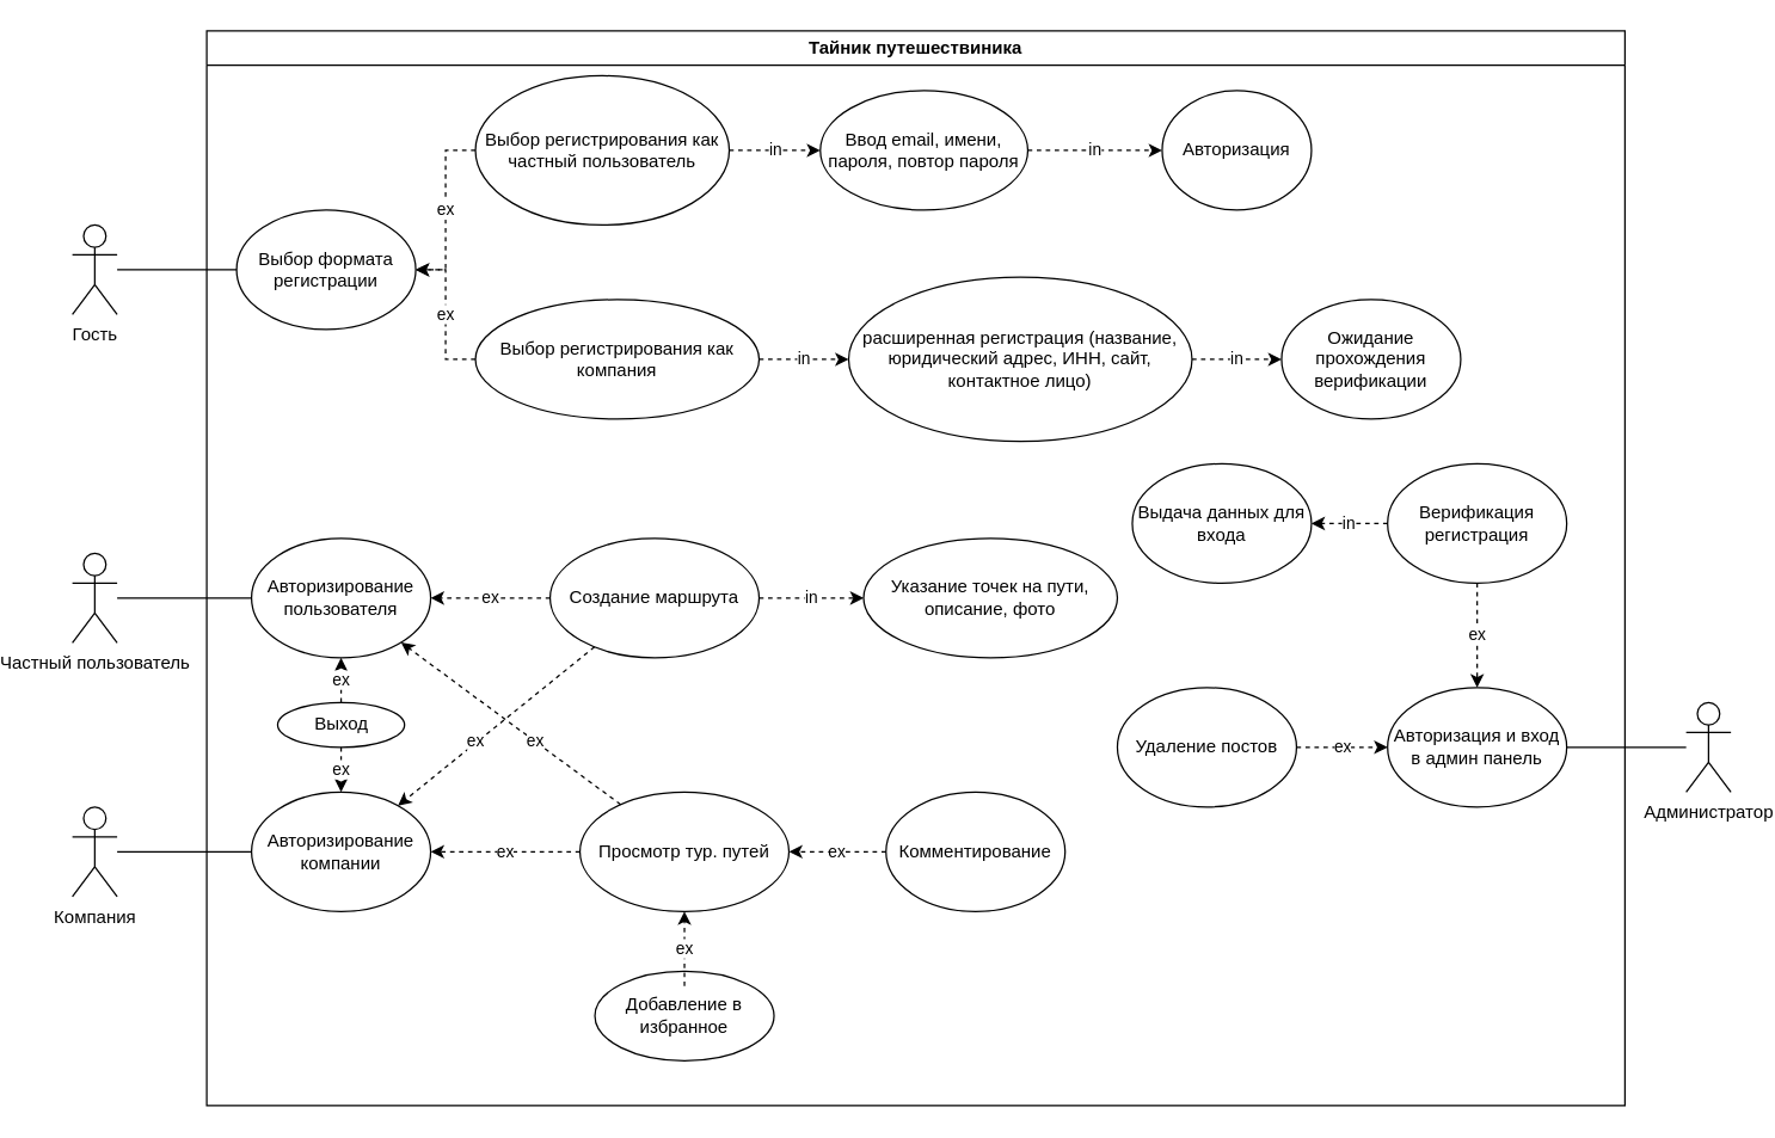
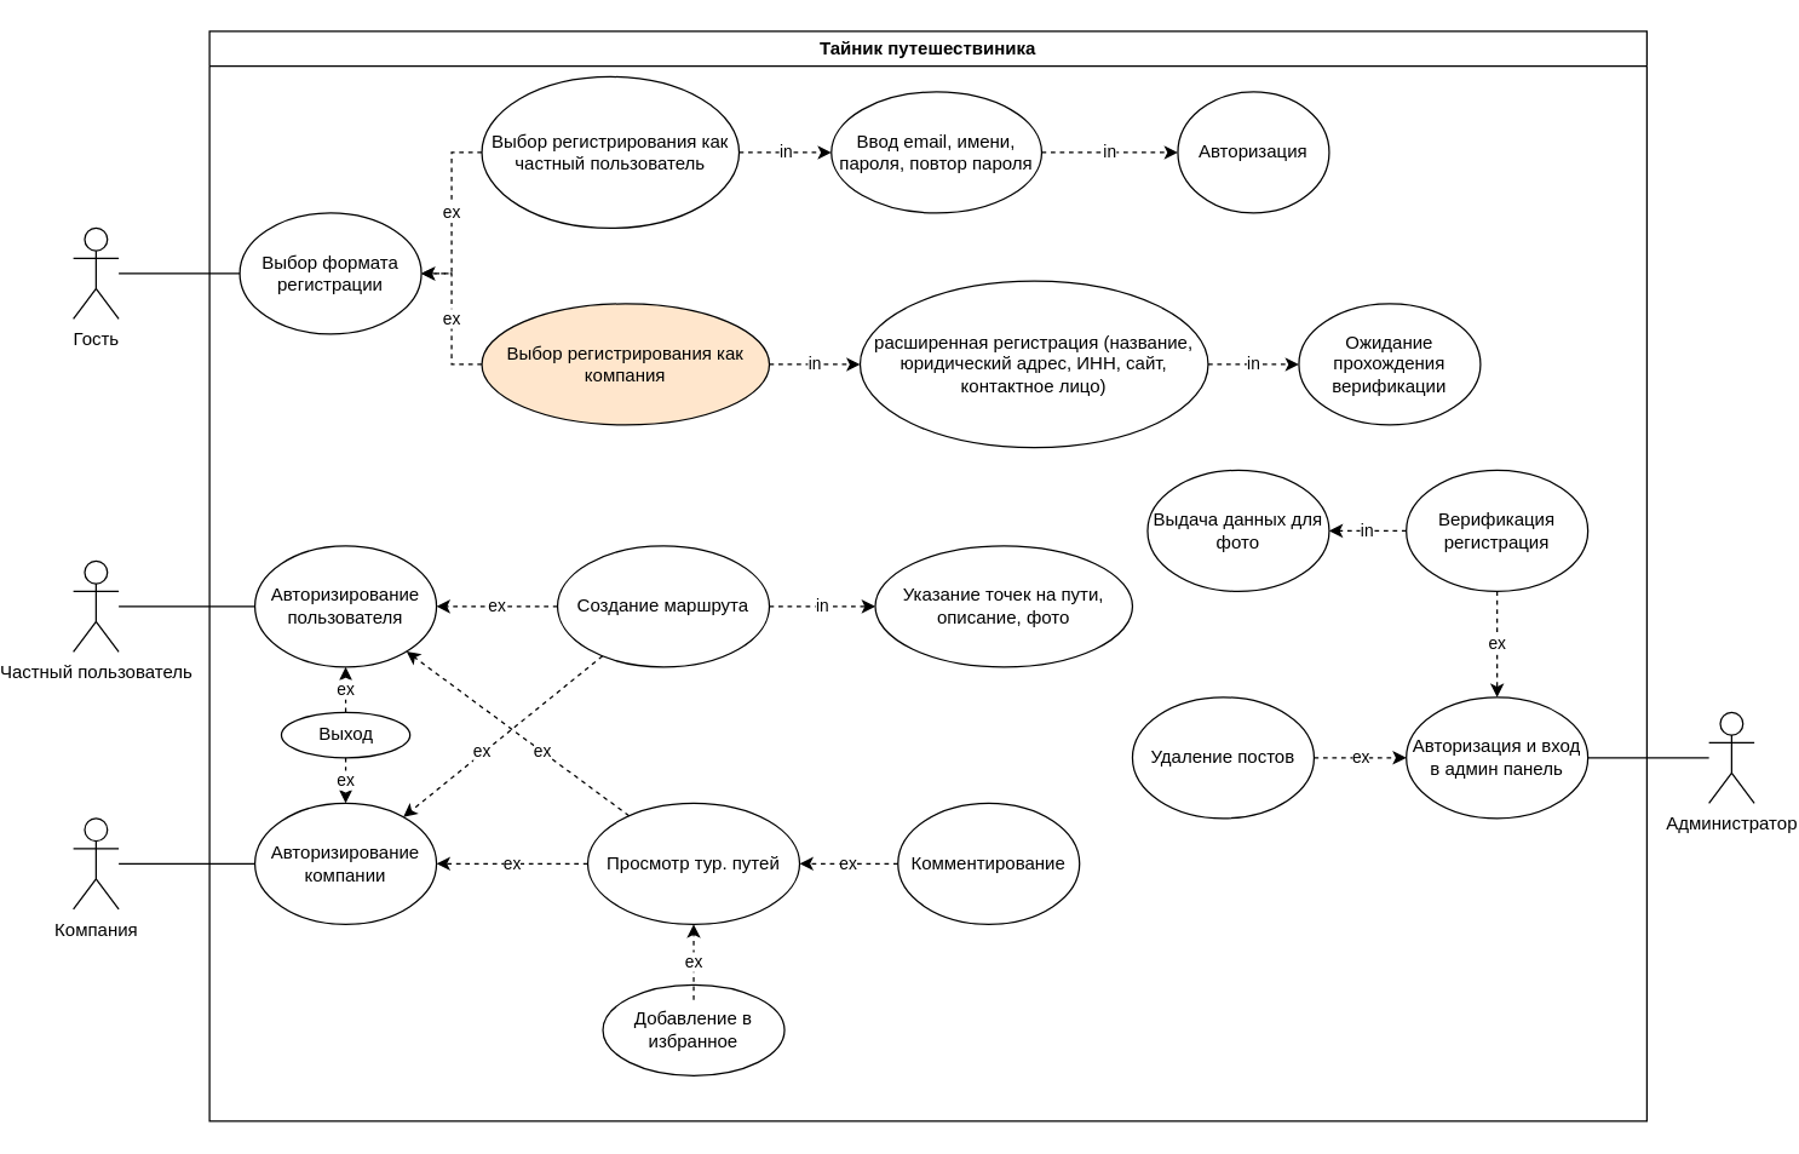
  <mxCell id="0" />
  <mxCell id="1" parent="0" />
  <mxCell id="2" value="Частный пользователь" style="shape=umlActor;verticalLabelPosition=bottom;verticalAlign=top;html=1;outlineConnect=0;" parent="1" vertex="1"><mxGeometry x="20" y="370" width="30" height="60" as="geometry" /></mxCell>
  <mxCell id="3" value="Компания" style="shape=umlActor;verticalLabelPosition=bottom;verticalAlign=top;html=1;outlineConnect=0;" parent="1" vertex="1"><mxGeometry x="20" y="540" width="30" height="60" as="geometry" /></mxCell>
  <mxCell id="4" value="Администратор" style="shape=umlActor;verticalLabelPosition=bottom;verticalAlign=top;html=1;outlineConnect=0;" parent="1" vertex="1"><mxGeometry x="1101" y="470" width="30" height="60" as="geometry" /></mxCell>
  <mxCell id="5" value="Гость" style="shape=umlActor;verticalLabelPosition=bottom;verticalAlign=top;html=1;outlineConnect=0;" parent="1" vertex="1"><mxGeometry x="20" y="150" width="30" height="60" as="geometry" /></mxCell>
  <mxCell id="6" value="Выбор формата регистрации" style="ellipse;whiteSpace=wrap;html=1;" parent="1" vertex="1"><mxGeometry x="130" y="140" width="120" height="80" as="geometry" /></mxCell>
  <mxCell id="7" value="" style="endArrow=none;html=1;rounded=0;" parent="1" source="5" target="6" edge="1"><mxGeometry width="50" height="50" relative="1" as="geometry"><mxPoint x="90" y="320" as="sourcePoint" /><mxPoint x="140" y="270" as="targetPoint" /></mxGeometry></mxCell>
  <mxCell id="8" value="ex" style="edgeStyle=orthogonalEdgeStyle;rounded=0;orthogonalLoop=1;jettySize=auto;html=1;entryX=1;entryY=0.5;entryDx=0;entryDy=0;dashed=1;" edge="1" parent="1" source="10" target="6"><mxGeometry relative="1" as="geometry" /></mxCell>
  <mxCell id="9" value="in" style="edgeStyle=orthogonalEdgeStyle;rounded=0;orthogonalLoop=1;jettySize=auto;html=1;dashed=1;" edge="1" parent="1" source="10" target="15"><mxGeometry relative="1" as="geometry"><mxPoint x="480" y="100" as="targetPoint" /></mxGeometry></mxCell>
  <mxCell id="10" value="Выбор регистрирования как частный пользователь" style="ellipse;whiteSpace=wrap;html=1;" vertex="1" parent="1"><mxGeometry x="290" y="50" width="170" height="100" as="geometry" /></mxCell>
  <mxCell id="11" value="ex" style="edgeStyle=orthogonalEdgeStyle;rounded=0;orthogonalLoop=1;jettySize=auto;html=1;dashed=1;" edge="1" parent="1" source="13" target="6"><mxGeometry relative="1" as="geometry" /></mxCell>
  <mxCell id="12" value="in" style="edgeStyle=orthogonalEdgeStyle;rounded=0;orthogonalLoop=1;jettySize=auto;html=1;dashed=1;" edge="1" parent="1" source="13" target="16"><mxGeometry relative="1" as="geometry" /></mxCell>
- <mxCell id="13" value="Выбор регистрирования как компания" style="ellipse;whiteSpace=wrap;html=1;" vertex="1" parent="1"><mxGeometry x="290" y="200" width="190" height="80" as="geometry" /></mxCell>
+ <mxCell id="13" value="Выбор регистрирования как компания" style="ellipse;whiteSpace=wrap;html=1;fillColor=#ffe6cc;" vertex="1" parent="1"><mxGeometry x="290" y="200" width="190" height="80" as="geometry" /></mxCell>
  <mxCell id="14" value="in" style="edgeStyle=orthogonalEdgeStyle;rounded=0;orthogonalLoop=1;jettySize=auto;html=1;dashed=1;" edge="1" parent="1" source="15" target="45"><mxGeometry relative="1" as="geometry"><Array as="points"><mxPoint x="850" y="100" /><mxPoint x="850" y="100" /></Array></mxGeometry></mxCell>
  <mxCell id="15" value="Ввод email, имени, пароля, повтор пароля" style="ellipse;whiteSpace=wrap;html=1;" vertex="1" parent="1"><mxGeometry x="521" y="60" width="139" height="80" as="geometry" /></mxCell>
  <mxCell id="16" value="расширенная регистрация (название, юридический адрес, ИНН, сайт, контактное лицо)" style="ellipse;whiteSpace=wrap;html=1;" vertex="1" parent="1"><mxGeometry x="540" y="185" width="230" height="110" as="geometry" /></mxCell>
  <mxCell id="17" value="Авторизирование пользователя" style="ellipse;whiteSpace=wrap;html=1;" vertex="1" parent="1"><mxGeometry x="140" y="360" width="120" height="80" as="geometry" /></mxCell>
  <mxCell id="18" value="Авторизирование компании" style="ellipse;whiteSpace=wrap;html=1;" vertex="1" parent="1"><mxGeometry x="140" y="530" width="120" height="80" as="geometry" /></mxCell>
  <mxCell id="19" value="" style="endArrow=none;html=1;rounded=0;" edge="1" parent="1" source="2" target="17"><mxGeometry width="50" height="50" relative="1" as="geometry"><mxPoint x="180" y="440" as="sourcePoint" /><mxPoint x="230" y="390" as="targetPoint" /></mxGeometry></mxCell>
  <mxCell id="20" value="" style="endArrow=none;html=1;rounded=0;" edge="1" parent="1" source="3" target="18"><mxGeometry width="50" height="50" relative="1" as="geometry"><mxPoint x="70" y="540" as="sourcePoint" /><mxPoint x="120" y="490" as="targetPoint" /></mxGeometry></mxCell>
  <mxCell id="21" value="Авторизация и вход в админ панель" style="ellipse;whiteSpace=wrap;html=1;" vertex="1" parent="1"><mxGeometry x="901" y="460" width="120" height="80" as="geometry" /></mxCell>
  <mxCell id="22" value="" style="endArrow=none;html=1;rounded=0;" edge="1" parent="1" source="21" target="4"><mxGeometry width="50" height="50" relative="1" as="geometry"><mxPoint x="1021" y="510" as="sourcePoint" /><mxPoint x="1071" y="460" as="targetPoint" /></mxGeometry></mxCell>
  <mxCell id="23" value="Верификация регистрация" style="ellipse;whiteSpace=wrap;html=1;" vertex="1" parent="1"><mxGeometry x="901" y="310" width="120" height="80" as="geometry" /></mxCell>
  <mxCell id="24" value="ex" style="endArrow=classic;html=1;rounded=0;dashed=1;" edge="1" parent="1" source="23" target="21"><mxGeometry width="50" height="50" relative="1" as="geometry"><mxPoint x="1010" y="410" as="sourcePoint" /><mxPoint x="1060" y="360" as="targetPoint" /></mxGeometry></mxCell>
  <mxCell id="25" value="Создание маршрута" style="ellipse;whiteSpace=wrap;html=1;" vertex="1" parent="1"><mxGeometry x="340" y="360" width="140" height="80" as="geometry" /></mxCell>
  <mxCell id="26" value="ex" style="endArrow=classic;html=1;rounded=0;dashed=1;" edge="1" parent="1" source="25" target="17"><mxGeometry width="50" height="50" relative="1" as="geometry"><mxPoint x="369.999" y="396.038" as="sourcePoint" /><mxPoint x="448.999" y="429.997" as="targetPoint" /></mxGeometry></mxCell>
- <mxCell id="27" value="Выдача данных для входа" style="ellipse;whiteSpace=wrap;html=1;" vertex="1" parent="1"><mxGeometry x="730" y="310" width="120" height="80" as="geometry" /></mxCell>
+ <mxCell id="27" value="Выдача данных для фото" style="ellipse;whiteSpace=wrap;html=1;" vertex="1" parent="1"><mxGeometry x="730" y="310" width="120" height="80" as="geometry" /></mxCell>
  <mxCell id="28" value="in" style="endArrow=classic;html=1;rounded=0;dashed=1;" edge="1" parent="1" source="23" target="27"><mxGeometry width="50" height="50" relative="1" as="geometry"><mxPoint x="750" y="440" as="sourcePoint" /><mxPoint x="800" y="390" as="targetPoint" /></mxGeometry></mxCell>
  <mxCell id="29" value="ex" style="endArrow=classic;html=1;rounded=0;dashed=1;" edge="1" parent="1" source="25" target="18"><mxGeometry x="0.203" y="-1" width="50" height="50" relative="1" as="geometry"><mxPoint x="450" y="610" as="sourcePoint" /><mxPoint x="360" y="550" as="targetPoint" /><mxPoint as="offset" /></mxGeometry></mxCell>
  <mxCell id="30" value="Указание точек на пути, описание, фото" style="ellipse;whiteSpace=wrap;html=1;" vertex="1" parent="1"><mxGeometry x="550" y="360" width="170" height="80" as="geometry" /></mxCell>
  <mxCell id="31" value="in" style="endArrow=classic;html=1;rounded=0;dashed=1;" edge="1" parent="1" source="25" target="30"><mxGeometry width="50" height="50" relative="1" as="geometry"><mxPoint x="440" y="570" as="sourcePoint" /><mxPoint x="490" y="520" as="targetPoint" /></mxGeometry></mxCell>
  <mxCell id="32" value="Просмотр тур. путей" style="ellipse;whiteSpace=wrap;html=1;" vertex="1" parent="1"><mxGeometry x="360" y="530" width="140" height="80" as="geometry" /></mxCell>
  <mxCell id="33" value="ex" style="endArrow=classic;html=1;rounded=0;dashed=1;" edge="1" parent="1" source="32" target="17"><mxGeometry x="-0.226" width="50" height="50" relative="1" as="geometry"><mxPoint x="330" y="530" as="sourcePoint" /><mxPoint x="380" y="480" as="targetPoint" /><mxPoint as="offset" /></mxGeometry></mxCell>
  <mxCell id="34" value="ex" style="endArrow=classic;html=1;rounded=0;dashed=1;" edge="1" parent="1" source="32" target="18"><mxGeometry width="50" height="50" relative="1" as="geometry"><mxPoint x="330" y="450" as="sourcePoint" /><mxPoint x="380" y="400" as="targetPoint" /></mxGeometry></mxCell>
  <mxCell id="35" value="Комментирование" style="ellipse;whiteSpace=wrap;html=1;" vertex="1" parent="1"><mxGeometry x="565" y="530" width="120" height="80" as="geometry" /></mxCell>
  <mxCell id="36" value="ex" style="endArrow=classic;html=1;rounded=0;dashed=1;" edge="1" parent="1" source="35" target="32"><mxGeometry width="50" height="50" relative="1" as="geometry"><mxPoint x="500" y="690" as="sourcePoint" /><mxPoint x="550" y="640" as="targetPoint" /></mxGeometry></mxCell>
  <mxCell id="37" value="Добавление в избранное" style="ellipse;whiteSpace=wrap;html=1;" vertex="1" parent="1"><mxGeometry x="370" y="650" width="120" height="60" as="geometry" /></mxCell>
  <mxCell id="38" value="ex" style="endArrow=classic;html=1;rounded=0;dashed=1;" edge="1" parent="1" target="32"><mxGeometry width="50" height="50" relative="1" as="geometry"><mxPoint x="430" y="660" as="sourcePoint" /><mxPoint x="260" y="650" as="targetPoint" /></mxGeometry></mxCell>
  <mxCell id="39" value="Удаление постов" style="ellipse;whiteSpace=wrap;html=1;" vertex="1" parent="1"><mxGeometry x="720" y="460" width="120" height="80" as="geometry" /></mxCell>
  <mxCell id="40" value="ex" style="endArrow=classic;html=1;rounded=0;dashed=1;" edge="1" parent="1" source="39" target="21"><mxGeometry width="50" height="50" relative="1" as="geometry"><mxPoint x="840" y="600" as="sourcePoint" /><mxPoint x="890" y="550" as="targetPoint" /></mxGeometry></mxCell>
  <mxCell id="41" value="Выход" style="ellipse;whiteSpace=wrap;html=1;" vertex="1" parent="1"><mxGeometry x="157.5" y="470" width="85" height="30" as="geometry" /></mxCell>
  <mxCell id="42" value="ex" style="endArrow=classic;html=1;rounded=0;dashed=1;" edge="1" parent="1" source="41" target="17"><mxGeometry width="50" height="50" relative="1" as="geometry"><mxPoint x="160" y="500" as="sourcePoint" /><mxPoint x="210" y="450" as="targetPoint" /></mxGeometry></mxCell>
  <mxCell id="43" value="ex" style="endArrow=classic;html=1;rounded=0;dashed=1;" edge="1" parent="1" source="41" target="18"><mxGeometry width="50" height="50" relative="1" as="geometry"><mxPoint x="200" y="510" as="sourcePoint" /><mxPoint x="160" y="490" as="targetPoint" /></mxGeometry></mxCell>
  <mxCell id="44" value="Тайник путешествиника" style="swimlane;whiteSpace=wrap;html=1;" vertex="1" parent="1"><mxGeometry x="110" y="20" width="950" height="720" as="geometry" /></mxCell>
  <mxCell id="45" value="Авторизация" style="ellipse;whiteSpace=wrap;html=1;" vertex="1" parent="44"><mxGeometry x="640" y="40" width="100" height="80" as="geometry" /></mxCell>
  <mxCell id="46" value="Ожидание прохождения верификации" style="ellipse;whiteSpace=wrap;html=1;" vertex="1" parent="44"><mxGeometry x="720" y="180" width="120" height="80" as="geometry" /></mxCell>
  <mxCell id="47" value="in" style="endArrow=classic;html=1;rounded=0;dashed=1;" edge="1" parent="1" source="16" target="46"><mxGeometry width="50" height="50" relative="1" as="geometry"><mxPoint x="440" y="80" as="sourcePoint" /><mxPoint x="1170.711" y="450" as="targetPoint" /></mxGeometry></mxCell>
